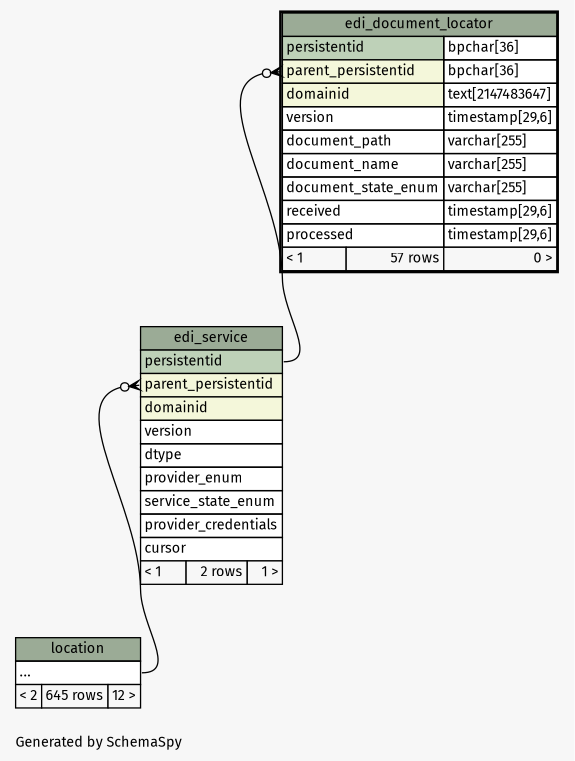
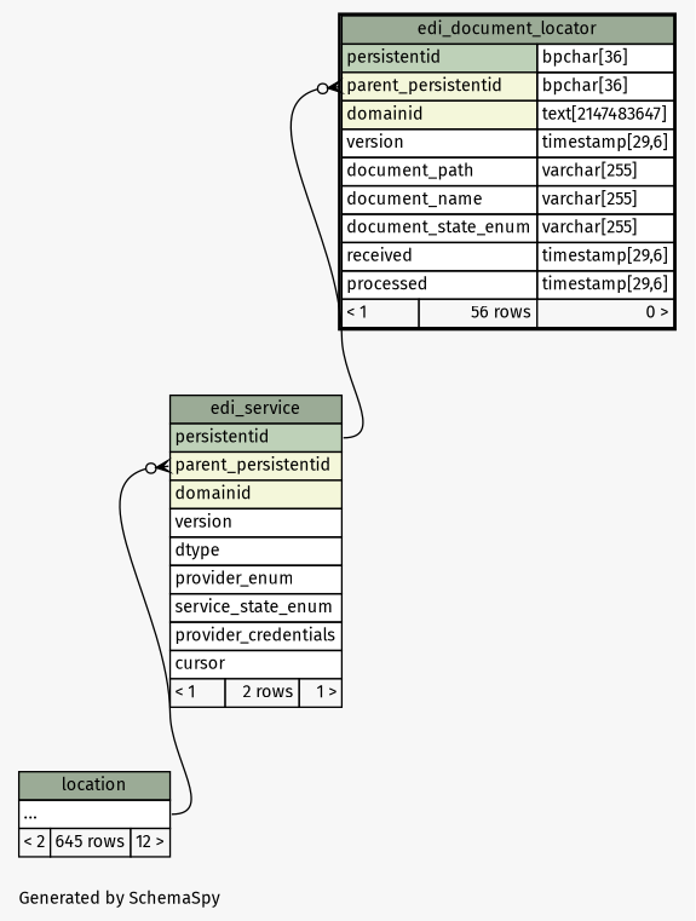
  digraph {
    bgcolor="#f7f7f7"
    fontname="Fira Sans"
    fontsize=11
    label="\nGenerated by SchemaSpy"
    labeljust=l
    nodesep=0.18
    rankdir=TB
    ranksep=0.46
    node [fontname="Fira Sans" fontsize=11 shape=plaintext]
    edge [arrowhead=none arrowsize=0.8 arrowtail=crowodot dir=back fontname="Fira Sans" tailport="parent_persistentid:w"]
-   n1 [label=<     <TABLE BORDER="2" CELLBORDER="1" CELLSPACING="0" BGCOLOR="#ffffff">       <TR><TD COLSPAN="3" BGCOLOR="#9bab96" ALIGN="CENTER">edi_document_locator</TD></TR>       <TR><TD PORT="persistentid" COLSPAN="2" BGCOLOR="#bed1b8" ALIGN="LEFT">persistentid</TD><TD PORT="persistentid.type" ALIGN="LEFT">bpchar[36]</TD></TR>       <TR><TD PORT="parent_persistentid" COLSPAN="2" BGCOLOR="#f4f7da" ALIGN="LEFT">parent_persistentid</TD><TD PORT="parent_persistentid.type" ALIGN="LEFT">bpchar[36]</TD></TR>       <TR><TD PORT="domainid" COLSPAN="2" BGCOLOR="#f4f7da" ALIGN="LEFT">domainid</TD><TD PORT="domainid.type" ALIGN="LEFT">text[2147483647]</TD></TR>       <TR><TD PORT="version" COLSPAN="2" ALIGN="LEFT">version</TD><TD PORT="version.type" ALIGN="LEFT">timestamp[29,6]</TD></TR>       <TR><TD PORT="document_path" COLSPAN="2" ALIGN="LEFT">document_path</TD><TD PORT="document_path.type" ALIGN="LEFT">varchar[255]</TD></TR>       <TR><TD PORT="document_name" COLSPAN="2" ALIGN="LEFT">document_name</TD><TD PORT="document_name.type" ALIGN="LEFT">varchar[255]</TD></TR>       <TR><TD PORT="document_state_enum" COLSPAN="2" ALIGN="LEFT">document_state_enum</TD><TD PORT="document_state_enum.type" ALIGN="LEFT">varchar[255]</TD></TR>       <TR><TD PORT="received" COLSPAN="2" ALIGN="LEFT">received</TD><TD PORT="received.type" ALIGN="LEFT">timestamp[29,6]</TD></TR>       <TR><TD PORT="processed" COLSPAN="2" ALIGN="LEFT">processed</TD><TD PORT="processed.type" ALIGN="LEFT">timestamp[29,6]</TD></TR>       <TR><TD ALIGN="LEFT" BGCOLOR="#f7f7f7">&lt; 1</TD><TD ALIGN="RIGHT" BGCOLOR="#f7f7f7">57 rows</TD><TD ALIGN="RIGHT" BGCOLOR="#f7f7f7">0 &gt;</TD></TR>     </TABLE>>]
+   n1 [label=<     <TABLE BORDER="2" CELLBORDER="1" CELLSPACING="0" BGCOLOR="#ffffff">       <TR><TD COLSPAN="3" BGCOLOR="#9bab96" ALIGN="CENTER">edi_document_locator</TD></TR>       <TR><TD PORT="persistentid" COLSPAN="2" BGCOLOR="#bed1b8" ALIGN="LEFT">persistentid</TD><TD PORT="persistentid.type" ALIGN="LEFT">bpchar[36]</TD></TR>       <TR><TD PORT="parent_persistentid" COLSPAN="2" BGCOLOR="#f4f7da" ALIGN="LEFT">parent_persistentid</TD><TD PORT="parent_persistentid.type" ALIGN="LEFT">bpchar[36]</TD></TR>       <TR><TD PORT="domainid" COLSPAN="2" BGCOLOR="#f4f7da" ALIGN="LEFT">domainid</TD><TD PORT="domainid.type" ALIGN="LEFT">text[2147483647]</TD></TR>       <TR><TD PORT="version" COLSPAN="2" ALIGN="LEFT">version</TD><TD PORT="version.type" ALIGN="LEFT">timestamp[29,6]</TD></TR>       <TR><TD PORT="document_path" COLSPAN="2" ALIGN="LEFT">document_path</TD><TD PORT="document_path.type" ALIGN="LEFT">varchar[255]</TD></TR>       <TR><TD PORT="document_name" COLSPAN="2" ALIGN="LEFT">document_name</TD><TD PORT="document_name.type" ALIGN="LEFT">varchar[255]</TD></TR>       <TR><TD PORT="document_state_enum" COLSPAN="2" ALIGN="LEFT">document_state_enum</TD><TD PORT="document_state_enum.type" ALIGN="LEFT">varchar[255]</TD></TR>       <TR><TD PORT="received" COLSPAN="2" ALIGN="LEFT">received</TD><TD PORT="received.type" ALIGN="LEFT">timestamp[29,6]</TD></TR>       <TR><TD PORT="processed" COLSPAN="2" ALIGN="LEFT">processed</TD><TD PORT="processed.type" ALIGN="LEFT">timestamp[29,6]</TD></TR>       <TR><TD ALIGN="LEFT" BGCOLOR="#f7f7f7">&lt; 1</TD><TD ALIGN="RIGHT" BGCOLOR="#f7f7f7">56 rows</TD><TD ALIGN="RIGHT" BGCOLOR="#f7f7f7">0 &gt;</TD></TR>     </TABLE>>]
    n2 [label=<     <TABLE BORDER="0" CELLBORDER="1" CELLSPACING="0" BGCOLOR="#ffffff">       <TR><TD COLSPAN="3" BGCOLOR="#9bab96" ALIGN="CENTER">edi_service</TD></TR>       <TR><TD PORT="persistentid" COLSPAN="3" BGCOLOR="#bed1b8" ALIGN="LEFT">persistentid</TD></TR>       <TR><TD PORT="parent_persistentid" COLSPAN="3" BGCOLOR="#f4f7da" ALIGN="LEFT">parent_persistentid</TD></TR>       <TR><TD PORT="domainid" COLSPAN="3" BGCOLOR="#f4f7da" ALIGN="LEFT">domainid</TD></TR>       <TR><TD PORT="version" COLSPAN="3" ALIGN="LEFT">version</TD></TR>       <TR><TD PORT="dtype" COLSPAN="3" ALIGN="LEFT">dtype</TD></TR>       <TR><TD PORT="provider_enum" COLSPAN="3" ALIGN="LEFT">provider_enum</TD></TR>       <TR><TD PORT="service_state_enum" COLSPAN="3" ALIGN="LEFT">service_state_enum</TD></TR>       <TR><TD PORT="provider_credentials" COLSPAN="3" ALIGN="LEFT">provider_credentials</TD></TR>       <TR><TD PORT="cursor" COLSPAN="3" ALIGN="LEFT">cursor</TD></TR>       <TR><TD ALIGN="LEFT" BGCOLOR="#f7f7f7">&lt; 1</TD><TD ALIGN="RIGHT" BGCOLOR="#f7f7f7">2 rows</TD><TD ALIGN="RIGHT" BGCOLOR="#f7f7f7">1 &gt;</TD></TR>     </TABLE>>]
    n3 [label=<     <TABLE BORDER="0" CELLBORDER="1" CELLSPACING="0" BGCOLOR="#ffffff">       <TR><TD COLSPAN="3" BGCOLOR="#9bab96" ALIGN="CENTER">location</TD></TR>       <TR><TD PORT="elipses" COLSPAN="3" ALIGN="LEFT">...</TD></TR>       <TR><TD ALIGN="LEFT" BGCOLOR="#f7f7f7">&lt; 2</TD><TD ALIGN="RIGHT" BGCOLOR="#f7f7f7">645 rows</TD><TD ALIGN="RIGHT" BGCOLOR="#f7f7f7">12 &gt;</TD></TR>     </TABLE>>]
    n1 -> n2 [headport="persistentid:e"]
    n2 -> n3 [headport="elipses:e"]
  }
